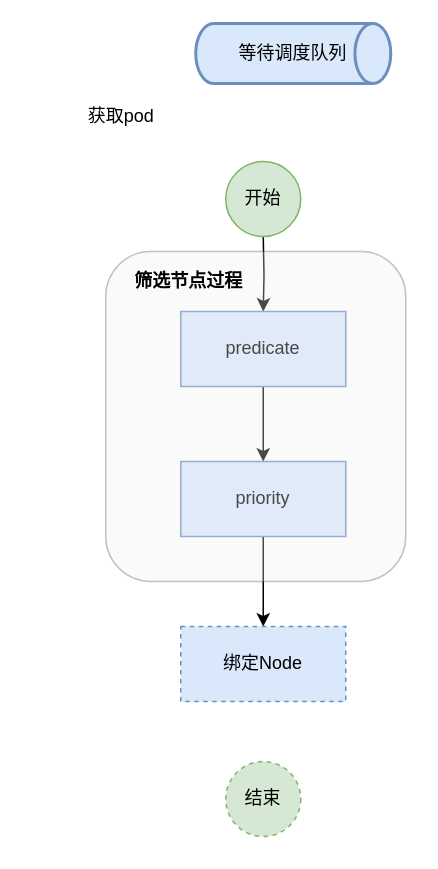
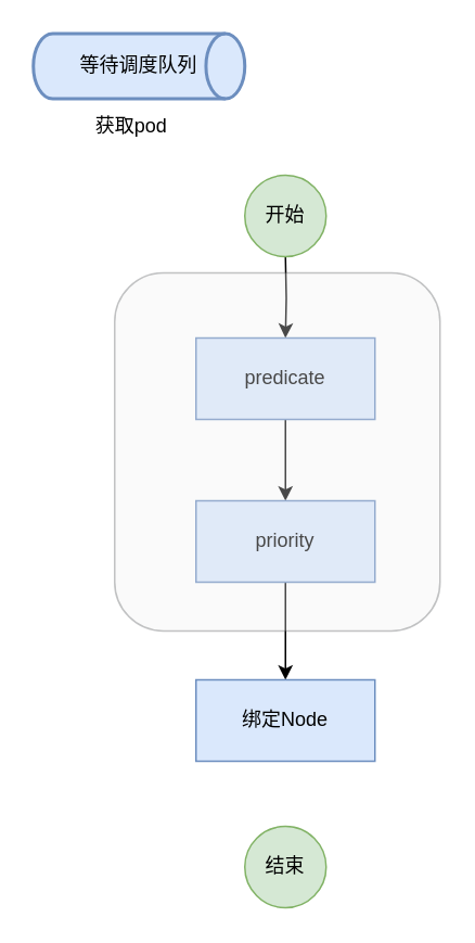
  <mxCell id="0" />
  <mxCell id="1" parent="0" />
  <mxCell id="2" value="" style="edgeStyle=orthogonalEdgeStyle;rounded=0;orthogonalLoop=1;jettySize=auto;html=1;" edge="1" parent="1" target="4"><mxGeometry relative="1" as="geometry"><mxPoint x="175" y="157" as="sourcePoint" /></mxGeometry></mxCell>
  <mxCell id="3" value="" style="edgeStyle=orthogonalEdgeStyle;rounded=0;orthogonalLoop=1;jettySize=auto;html=1;" edge="1" parent="1" source="4" target="6"><mxGeometry relative="1" as="geometry" /></mxCell>
  <mxCell id="4" value="predicate" style="rounded=0;whiteSpace=wrap;html=1;fillColor=#dae8fc;strokeColor=#6c8ebf;" vertex="1" parent="1"><mxGeometry x="120" y="207" width="110" height="50" as="geometry" /></mxCell>
  <mxCell id="5" value="" style="edgeStyle=orthogonalEdgeStyle;rounded=0;orthogonalLoop=1;jettySize=auto;html=1;" edge="1" parent="1" source="6" target="7"><mxGeometry relative="1" as="geometry" /></mxCell>
  <mxCell id="6" value="priority" style="rounded=0;whiteSpace=wrap;html=1;fillColor=#dae8fc;strokeColor=#6c8ebf;" vertex="1" parent="1"><mxGeometry x="120" y="307" width="110" height="50" as="geometry" /></mxCell>
- <mxCell id="7" value="绑定Node" style="rounded=0;whiteSpace=wrap;html=1;fillColor=#dae8fc;strokeColor=#6c8ebf;dashed=1;" vertex="1" parent="1"><mxGeometry x="120" y="417" width="110" height="50" as="geometry" /></mxCell>
+ <mxCell id="7" value="绑定Node" style="rounded=0;whiteSpace=wrap;html=1;fillColor=#dae8fc;strokeColor=#6c8ebf;" vertex="1" parent="1"><mxGeometry x="120" y="417" width="110" height="50" as="geometry" /></mxCell>
  <mxCell id="8" value="开始" style="ellipse;whiteSpace=wrap;html=1;aspect=fixed;fillColor=#d5e8d4;strokeColor=#82b366;" vertex="1" parent="1"><mxGeometry x="150" y="107" width="50" height="50" as="geometry" /></mxCell>
  <mxCell id="9" value="&lt;h3&gt;&lt;br&gt;&lt;/h3&gt;" style="rounded=1;whiteSpace=wrap;html=1;fillColor=#eeeeee;strokeColor=#36393d;shadow=0;comic=0;glass=0;opacity=30;perimeterSpacing=0;overflow=visible;" vertex="1" parent="1"><mxGeometry x="70" y="167" width="200" height="220" as="geometry" /></mxCell>
- <mxCell id="10" value="&lt;b&gt;筛选节点过程&lt;/b&gt;" style="text;html=1;align=center;verticalAlign=middle;resizable=0;points=[];autosize=1;" vertex="1" parent="1"><mxGeometry x="80" y="177" width="90" height="20" as="geometry" /></mxCell>
- <mxCell id="11" value="等待调度队列" style="strokeWidth=2;html=1;shape=mxgraph.flowchart.direct_data;whiteSpace=wrap;rounded=1;shadow=0;glass=0;comic=0;fillColor=#dae8fc;strokeColor=#6c8ebf;" vertex="1" parent="1"><mxGeometry x="130" y="15" width="130" height="40" as="geometry" /></mxCell>
+ <mxCell id="11" value="等待调度队列" style="strokeWidth=2;html=1;shape=mxgraph.flowchart.direct_data;whiteSpace=wrap;rounded=1;shadow=0;glass=0;comic=0;fillColor=#dae8fc;strokeColor=#6c8ebf;" vertex="1" parent="1"><mxGeometry x="20" y="20" width="130" height="40" as="geometry" /></mxCell>
  <mxCell id="12" value="获取pod" style="text;html=1;align=center;verticalAlign=middle;resizable=0;points=[];autosize=1;" vertex="1" parent="1"><mxGeometry x="50" y="67" width="60" height="20" as="geometry" /></mxCell>
- <mxCell id="13" value="结束" style="ellipse;whiteSpace=wrap;html=1;aspect=fixed;fillColor=#d5e8d4;strokeColor=#82b366;dashed=1;" vertex="1" parent="1"><mxGeometry x="150" y="507" width="50" height="50" as="geometry" /></mxCell>
+ <mxCell id="13" value="结束" style="ellipse;whiteSpace=wrap;html=1;aspect=fixed;fillColor=#d5e8d4;strokeColor=#82b366;" vertex="1" parent="1"><mxGeometry x="150" y="507" width="50" height="50" as="geometry" /></mxCell>
